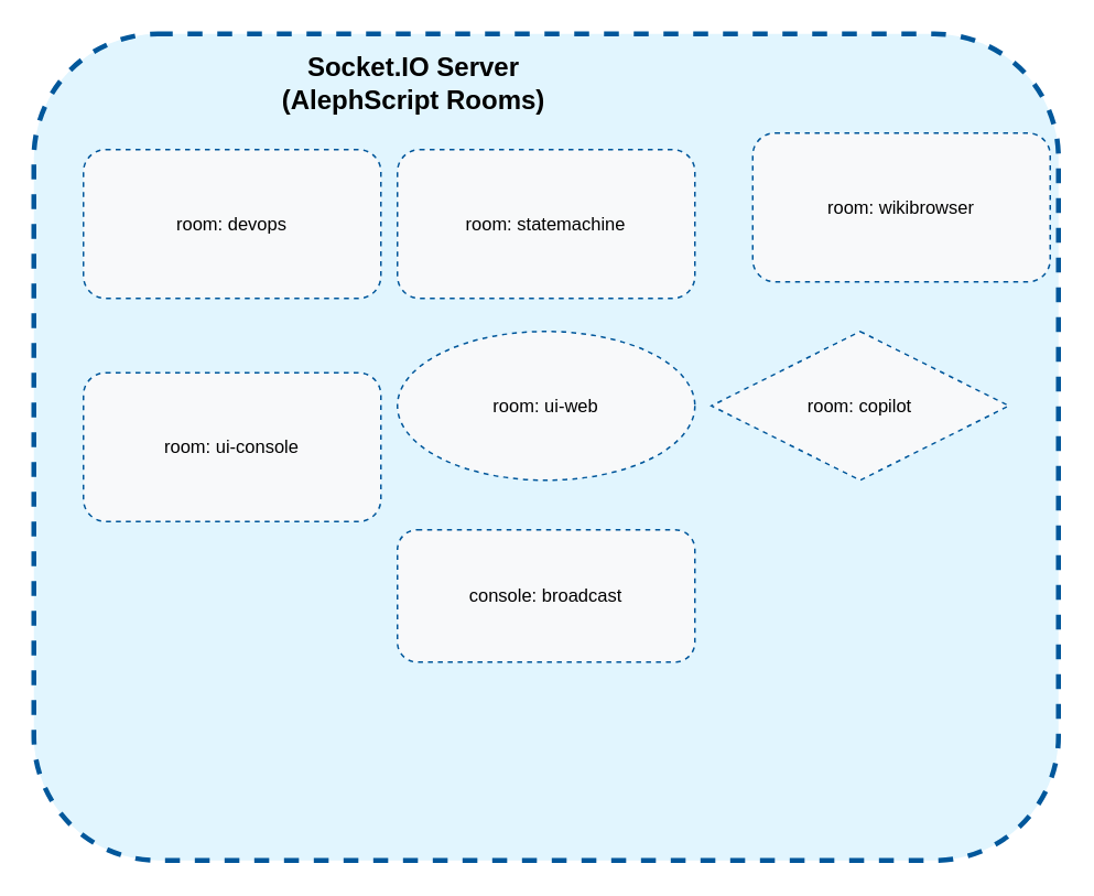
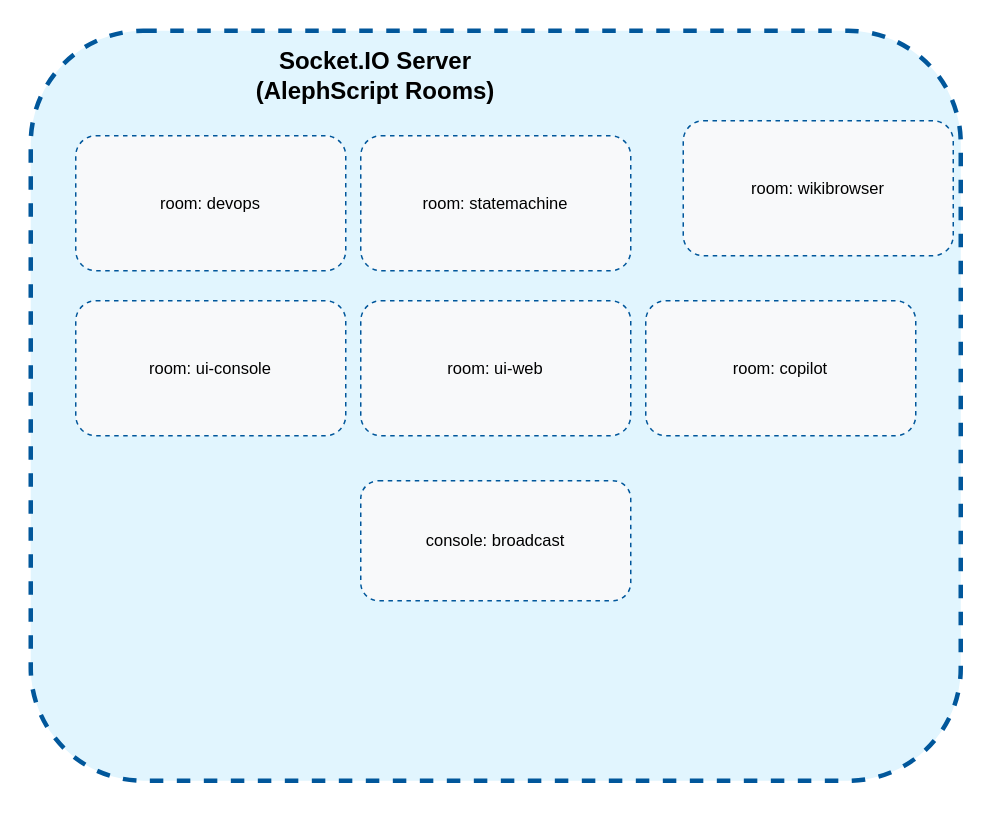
  <mxCell id="0" />
  <mxCell id="1" parent="0" />
  <mxCell id="2" value="" style="group" vertex="1" connectable="0" parent="1"><mxGeometry x="20" y="20" width="620" height="500" as="geometry" /></mxCell>
  <mxCell id="3" value="" style="rounded=1;whiteSpace=wrap;html=1;fillColor=#E1F5FE;strokeColor=#01579B;strokeWidth=3;dashed=1;" vertex="1" parent="2"><mxGeometry width="620" height="500" as="geometry" /></mxCell>
  <mxCell id="4" value="Socket.IO Server&lt;br&gt;(AlephScript Rooms)" style="text;html=1;strokeColor=none;fillColor=none;align=center;verticalAlign=middle;whiteSpace=wrap;rounded=0;fontSize=16;fontStyle=1;" vertex="1" parent="2"><mxGeometry x="120" y="15" width="220" height="30" as="geometry" /></mxCell>
  <mxCell id="5" value="room: devops" style="rounded=1;whiteSpace=wrap;html=1;fontSize=11;fillColor=#f8f9fa;strokeColor=#01579B;dashed=1;" vertex="1" parent="2"><mxGeometry x="30" y="70" width="180" height="90" as="geometry" /></mxCell>
  <mxCell id="6" value="room: statemachine" style="rounded=1;whiteSpace=wrap;html=1;fontSize=11;fillColor=#f8f9fa;strokeColor=#01579B;dashed=1;" vertex="1" parent="2"><mxGeometry x="220" y="70" width="180" height="90" as="geometry" /></mxCell>
  <mxCell id="7" value="room: wikibrowser" style="rounded=1;whiteSpace=wrap;html=1;fontSize=11;fillColor=#f8f9fa;strokeColor=#01579B;dashed=1;" vertex="1" parent="2"><mxGeometry x="435" y="60" width="180" height="90" as="geometry" /></mxCell>
- <mxCell id="8" value="room: ui-console" style="rounded=1;whiteSpace=wrap;html=1;fontSize=11;fillColor=#f8f9fa;strokeColor=#01579B;dashed=1;" vertex="1" parent="2"><mxGeometry x="30" y="205" width="180" height="90" as="geometry" /></mxCell>
- <mxCell id="9" value="room: ui-web" style="ellipse;whiteSpace=wrap;html=1;fontSize=11;fillColor=#f8f9fa;strokeColor=#01579B;dashed=1;" vertex="1" parent="2"><mxGeometry x="220" y="180" width="180" height="90" as="geometry" /></mxCell>
- <mxCell id="10" value="room: copilot" style="rhombus;whiteSpace=wrap;html=1;fontSize=11;fillColor=#f8f9fa;strokeColor=#01579B;dashed=1;" vertex="1" parent="2"><mxGeometry x="410" y="180" width="180" height="90" as="geometry" /></mxCell>
+ <mxCell id="8" value="room: ui-console" style="rounded=1;whiteSpace=wrap;html=1;fontSize=11;fillColor=#f8f9fa;strokeColor=#01579B;dashed=1;" vertex="1" parent="2"><mxGeometry x="30" y="180" width="180" height="90" as="geometry" /></mxCell>
+ <mxCell id="9" value="room: ui-web" style="rounded=1;whiteSpace=wrap;html=1;fontSize=11;fillColor=#f8f9fa;strokeColor=#01579B;dashed=1;" vertex="1" parent="2"><mxGeometry x="220" y="180" width="180" height="90" as="geometry" /></mxCell>
+ <mxCell id="10" value="room: copilot" style="rounded=1;whiteSpace=wrap;html=1;fontSize=11;fillColor=#f8f9fa;strokeColor=#01579B;dashed=1;" vertex="1" parent="2"><mxGeometry x="410" y="180" width="180" height="90" as="geometry" /></mxCell>
  <mxCell id="11" value="console: broadcast" style="rounded=1;whiteSpace=wrap;html=1;fontSize=11;fillColor=#f8f9fa;strokeColor=#01579B;dashed=1;" vertex="1" parent="2"><mxGeometry x="220" y="300" width="180" height="80" as="geometry" /></mxCell>
